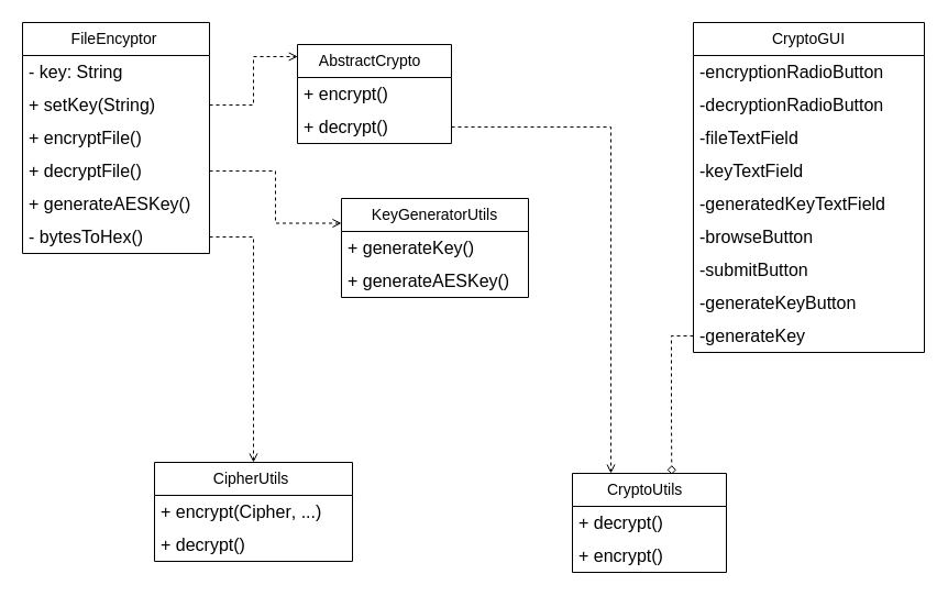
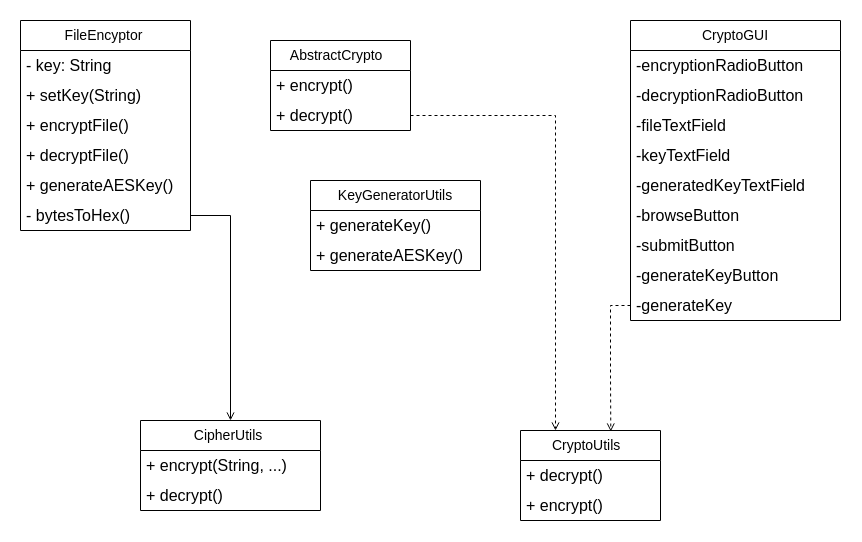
  <mxCell id="0" />
  <mxCell id="1" parent="0" />
  <mxCell id="2" value="&lt;font style=&quot;font-size: 14px;&quot;&gt;FileEncyptor&lt;/font&gt;" style="swimlane;fontStyle=0;childLayout=stackLayout;horizontal=1;startSize=30;horizontalStack=0;resizeParent=1;resizeParentMax=0;resizeLast=0;collapsible=1;marginBottom=0;whiteSpace=wrap;html=1;spacingRight=3;" vertex="1" parent="1"><mxGeometry width="170" height="210" as="geometry" x="20" y="20" /></mxCell>
  <mxCell id="3" value="&lt;font style=&quot;font-size: 16px;&quot;&gt;- &lt;span style=&quot;line-height: 106%; font-family: Calibri, sans-serif;&quot; lang=&quot;EN-US&quot;&gt;key&lt;/span&gt;&lt;span style=&quot;font-family: Calibri, sans-serif;&quot;&gt;: &lt;/span&gt;&lt;span style=&quot;line-height: 106%; font-family: Calibri, sans-serif;&quot; lang=&quot;EN-US&quot;&gt;String&lt;/span&gt;&lt;span style=&quot;font-family: Calibri, sans-serif;&quot;&gt;&amp;nbsp; &amp;nbsp; &amp;nbsp;&lt;/span&gt;&lt;/font&gt;" style="text;strokeColor=none;fillColor=none;align=left;verticalAlign=middle;spacingLeft=4;spacingRight=4;overflow=hidden;points=[[0,0.5],[1,0.5]];portConstraint=eastwest;rotatable=0;whiteSpace=wrap;html=1;" vertex="1" parent="2"><mxGeometry y="30" width="170" height="30" as="geometry" /></mxCell>
  <mxCell id="4" value="&lt;font style=&quot;font-size: 16px;&quot;&gt;+ &lt;span style=&quot;line-height: 106%; font-family: Calibri, sans-serif;&quot; lang=&quot;EN-US&quot;&gt;setKey&lt;/span&gt;&lt;span style=&quot;font-family: Calibri, sans-serif;&quot;&gt;(&lt;/span&gt;&lt;span style=&quot;line-height: 106%; font-family: Calibri, sans-serif;&quot; lang=&quot;EN-US&quot;&gt;String&lt;/span&gt;&lt;span style=&quot;font-family: Calibri, sans-serif;&quot;&gt;)&amp;nbsp;&amp;nbsp;&lt;/span&gt;&lt;/font&gt;" style="text;strokeColor=none;fillColor=none;align=left;verticalAlign=middle;spacingLeft=4;spacingRight=4;overflow=hidden;points=[[0,0.5],[1,0.5]];portConstraint=eastwest;rotatable=0;whiteSpace=wrap;html=1;" vertex="1" parent="2"><mxGeometry y="60" width="170" height="30" as="geometry" /></mxCell>
  <mxCell id="5" value="&lt;font style=&quot;font-size: 16px;&quot;&gt;+ &lt;span style=&quot;line-height: 106%; font-family: Calibri, sans-serif;&quot; lang=&quot;EN-US&quot;&gt;encryptFile&lt;/span&gt;&lt;span style=&quot;font-family: Calibri, sans-serif;&quot;&gt;()&amp;nbsp; &amp;nbsp;&lt;/span&gt;&lt;/font&gt;" style="text;strokeColor=none;fillColor=none;align=left;verticalAlign=middle;spacingLeft=4;spacingRight=4;overflow=hidden;points=[[0,0.5],[1,0.5]];portConstraint=eastwest;rotatable=0;whiteSpace=wrap;html=1;" vertex="1" parent="2"><mxGeometry y="90" width="170" height="30" as="geometry" /></mxCell>
  <mxCell id="6" value="&lt;font style=&quot;font-size: 16px;&quot;&gt;+ &lt;span style=&quot;line-height: 106%; font-family: Calibri, sans-serif;&quot; lang=&quot;EN-US&quot;&gt;decryptFile&lt;/span&gt;&lt;span style=&quot;font-family: Calibri, sans-serif;&quot;&gt;()&amp;nbsp; &amp;nbsp;&lt;/span&gt;&lt;/font&gt;" style="text;strokeColor=none;fillColor=none;align=left;verticalAlign=middle;spacingLeft=4;spacingRight=4;overflow=hidden;points=[[0,0.5],[1,0.5]];portConstraint=eastwest;rotatable=0;whiteSpace=wrap;html=1;" vertex="1" parent="2"><mxGeometry y="120" width="170" height="30" as="geometry" /></mxCell>
  <mxCell id="7" value="&lt;font style=&quot;font-size: 16px;&quot;&gt;+ &lt;span style=&quot;line-height: 106%; font-family: Calibri, sans-serif;&quot; lang=&quot;EN-US&quot;&gt;generateAESKey()&lt;/span&gt;&lt;/font&gt;" style="text;strokeColor=none;fillColor=none;align=left;verticalAlign=middle;spacingLeft=4;spacingRight=4;overflow=hidden;points=[[0,0.5],[1,0.5]];portConstraint=eastwest;rotatable=0;whiteSpace=wrap;html=1;" vertex="1" parent="2"><mxGeometry y="150" width="170" height="30" as="geometry" /></mxCell>
  <mxCell id="8" value="&lt;font style=&quot;font-size: 16px;&quot;&gt;- &lt;span style=&quot;line-height: 106%; font-family: Calibri, sans-serif;&quot; lang=&quot;EN-US&quot;&gt;bytesToHex&lt;/span&gt;&lt;span style=&quot;font-family: Calibri, sans-serif;&quot;&gt;()&lt;/span&gt;&lt;/font&gt;" style="text;strokeColor=none;fillColor=none;align=left;verticalAlign=middle;spacingLeft=4;spacingRight=4;overflow=hidden;points=[[0,0.5],[1,0.5]];portConstraint=eastwest;rotatable=0;whiteSpace=wrap;html=1;" vertex="1" parent="2"><mxGeometry y="180" width="170" height="30" as="geometry" /></mxCell>
  <mxCell id="9" value="&lt;font style=&quot;font-size: 14px;&quot;&gt;KeyGeneratorUtils   &lt;/font&gt;" style="swimlane;fontStyle=0;childLayout=stackLayout;horizontal=1;startSize=30;horizontalStack=0;resizeParent=1;resizeParentMax=0;resizeLast=0;collapsible=1;marginBottom=0;whiteSpace=wrap;html=1;" vertex="1" parent="1"><mxGeometry x="310" y="180" width="170" height="90" as="geometry" /></mxCell>
  <mxCell id="10" value="&lt;font style=&quot;font-size: 16px;&quot;&gt;+ generateKey()&lt;/font&gt;" style="text;strokeColor=none;fillColor=none;align=left;verticalAlign=middle;spacingLeft=4;spacingRight=4;overflow=hidden;points=[[0,0.5],[1,0.5]];portConstraint=eastwest;rotatable=0;whiteSpace=wrap;html=1;" vertex="1" parent="9"><mxGeometry y="30" width="170" height="30" as="geometry" /></mxCell>
  <mxCell id="11" value="&lt;font style=&quot;font-size: 16px;&quot;&gt;+ generateAESKey()&lt;/font&gt;" style="text;strokeColor=none;fillColor=none;align=left;verticalAlign=middle;spacingLeft=4;spacingRight=4;overflow=hidden;points=[[0,0.5],[1,0.5]];portConstraint=eastwest;rotatable=0;whiteSpace=wrap;html=1;" vertex="1" parent="9"><mxGeometry y="60" width="170" height="30" as="geometry" /></mxCell>
  <mxCell id="12" value="&lt;font style=&quot;font-size: 14px;&quot;&gt;CryptoUtils&amp;nbsp;&amp;nbsp;&lt;/font&gt;" style="swimlane;fontStyle=0;childLayout=stackLayout;horizontal=1;startSize=30;horizontalStack=0;resizeParent=1;resizeParentMax=0;resizeLast=0;collapsible=1;marginBottom=0;whiteSpace=wrap;html=1;" vertex="1" parent="1"><mxGeometry x="520" y="430" width="140" height="90" as="geometry" /></mxCell>
  <mxCell id="13" value="&lt;font style=&quot;font-size: 16px;&quot;&gt;+ decrypt()&lt;/font&gt;" style="text;strokeColor=none;fillColor=none;align=left;verticalAlign=middle;spacingLeft=4;spacingRight=4;overflow=hidden;points=[[0,0.5],[1,0.5]];portConstraint=eastwest;rotatable=0;whiteSpace=wrap;html=1;" vertex="1" parent="12"><mxGeometry y="30" width="140" height="30" as="geometry" /></mxCell>
  <mxCell id="14" value="&lt;font style=&quot;font-size: 16px;&quot;&gt;+&amp;nbsp;encrypt()&lt;/font&gt;" style="text;strokeColor=none;fillColor=none;align=left;verticalAlign=middle;spacingLeft=4;spacingRight=4;overflow=hidden;points=[[0,0.5],[1,0.5]];portConstraint=eastwest;rotatable=0;whiteSpace=wrap;html=1;" vertex="1" parent="12"><mxGeometry y="60" width="140" height="30" as="geometry" /></mxCell>
  <mxCell id="15" value="&lt;font style=&quot;font-size: 14px;&quot;&gt;CryptoGUI&lt;/font&gt;" style="swimlane;fontStyle=0;childLayout=stackLayout;horizontal=1;startSize=30;horizontalStack=0;resizeParent=1;resizeParentMax=0;resizeLast=0;collapsible=1;marginBottom=0;whiteSpace=wrap;html=1;" vertex="1" parent="1"><mxGeometry x="630" width="210" height="300" as="geometry" y="20" /></mxCell>
  <mxCell id="16" value="&lt;font style=&quot;font-size: 16px;&quot;&gt;-encryptionRadioButton&lt;/font&gt;" style="text;strokeColor=none;fillColor=none;align=left;verticalAlign=middle;spacingLeft=4;spacingRight=4;overflow=hidden;points=[[0,0.5],[1,0.5]];portConstraint=eastwest;rotatable=0;whiteSpace=wrap;html=1;" vertex="1" parent="15"><mxGeometry y="30" width="210" height="30" as="geometry" /></mxCell>
  <mxCell id="17" value="&lt;font style=&quot;font-size: 16px;&quot;&gt;-&lt;font style=&quot;font-size: 16px;&quot;&gt;decryptionRadioButton&lt;/font&gt;&lt;/font&gt;" style="text;strokeColor=none;fillColor=none;align=left;verticalAlign=middle;spacingLeft=4;spacingRight=4;overflow=hidden;points=[[0,0.5],[1,0.5]];portConstraint=eastwest;rotatable=0;whiteSpace=wrap;html=1;" vertex="1" parent="15"><mxGeometry y="60" width="210" height="30" as="geometry" /></mxCell>
  <mxCell id="18" value="&lt;font style=&quot;font-size: 16px;&quot;&gt;-fileTextField&lt;span style=&quot;line-height: 106%; font-family: Calibri, sans-serif;&quot;&gt;&amp;nbsp; &amp;nbsp; &amp;nbsp; &amp;nbsp;&amp;nbsp;&lt;/span&gt;&lt;/font&gt;" style="text;strokeColor=none;fillColor=none;align=left;verticalAlign=middle;spacingLeft=4;spacingRight=4;overflow=hidden;points=[[0,0.5],[1,0.5]];portConstraint=eastwest;rotatable=0;whiteSpace=wrap;html=1;" vertex="1" parent="15"><mxGeometry y="90" width="210" height="30" as="geometry" /></mxCell>
  <mxCell id="19" value="&lt;font style=&quot;font-size: 16px;&quot;&gt;-keyTextField&lt;span style=&quot;line-height: 106%; font-family: Calibri, sans-serif;&quot;&gt;&amp;nbsp; &amp;nbsp; &amp;nbsp; &amp;nbsp; &amp;nbsp;&lt;/span&gt;&lt;/font&gt;" style="text;strokeColor=none;fillColor=none;align=left;verticalAlign=middle;spacingLeft=4;spacingRight=4;overflow=hidden;points=[[0,0.5],[1,0.5]];portConstraint=eastwest;rotatable=0;whiteSpace=wrap;html=1;" vertex="1" parent="15"><mxGeometry y="120" width="210" height="30" as="geometry" /></mxCell>
  <mxCell id="20" value="&lt;font style=&quot;font-size: 16px;&quot;&gt;-generatedKeyTextField&lt;/font&gt;" style="text;strokeColor=none;fillColor=none;align=left;verticalAlign=middle;spacingLeft=4;spacingRight=4;overflow=hidden;points=[[0,0.5],[1,0.5]];portConstraint=eastwest;rotatable=0;whiteSpace=wrap;html=1;" vertex="1" parent="15"><mxGeometry y="150" width="210" height="30" as="geometry" /></mxCell>
  <mxCell id="21" value="&lt;font style=&quot;font-size: 16px;&quot;&gt;-browseButton&lt;span style=&quot;line-height: 106%; font-family: Calibri, sans-serif;&quot;&gt;&amp;nbsp; &amp;nbsp; &amp;nbsp; &amp;nbsp; &amp;nbsp;&lt;/span&gt;&lt;/font&gt;" style="text;strokeColor=none;fillColor=none;align=left;verticalAlign=middle;spacingLeft=4;spacingRight=4;overflow=hidden;points=[[0,0.5],[1,0.5]];portConstraint=eastwest;rotatable=0;whiteSpace=wrap;html=1;" vertex="1" parent="15"><mxGeometry y="180" width="210" height="30" as="geometry" /></mxCell>
  <mxCell id="22" value="&lt;font style=&quot;font-size: 16px;&quot;&gt;-submitButton&lt;span style=&quot;line-height: 106%; font-family: Calibri, sans-serif;&quot;&gt;&amp;nbsp; &amp;nbsp; &amp;nbsp; &amp;nbsp; &amp;nbsp;&lt;/span&gt;&lt;/font&gt;" style="text;strokeColor=none;fillColor=none;align=left;verticalAlign=middle;spacingLeft=4;spacingRight=4;overflow=hidden;points=[[0,0.5],[1,0.5]];portConstraint=eastwest;rotatable=0;whiteSpace=wrap;html=1;" vertex="1" parent="15"><mxGeometry y="210" width="210" height="30" as="geometry" /></mxCell>
  <mxCell id="23" value="&lt;font style=&quot;font-size: 16px;&quot;&gt;-generateKeyButton&lt;span style=&quot;line-height: 106%; font-family: Calibri, sans-serif;&quot;&gt;&amp;nbsp; &amp;nbsp;&amp;nbsp;&lt;/span&gt;&lt;/font&gt;" style="text;strokeColor=none;fillColor=none;align=left;verticalAlign=middle;spacingLeft=4;spacingRight=4;overflow=hidden;points=[[0,0.5],[1,0.5]];portConstraint=eastwest;rotatable=0;whiteSpace=wrap;html=1;" vertex="1" parent="15"><mxGeometry y="240" width="210" height="30" as="geometry" /></mxCell>
  <mxCell id="24" value="&lt;font style=&quot;font-size: 16px;&quot;&gt;-generateKey&lt;span style=&quot;line-height: 106%; font-family: Calibri, sans-serif;&quot;&gt;&amp;nbsp; &amp;nbsp; &amp;nbsp; &amp;nbsp; &amp;nbsp;&amp;nbsp;&lt;/span&gt;&lt;/font&gt;" style="text;strokeColor=none;fillColor=none;align=left;verticalAlign=middle;spacingLeft=4;spacingRight=4;overflow=hidden;points=[[0,0.5],[1,0.5]];portConstraint=eastwest;rotatable=0;whiteSpace=wrap;html=1;" vertex="1" parent="15"><mxGeometry y="270" width="210" height="30" as="geometry" /></mxCell>
  <mxCell id="25" value="&lt;font style=&quot;font-size: 14px;&quot;&gt;AbstractCrypto&amp;nbsp;&amp;nbsp;&lt;/font&gt;" style="swimlane;fontStyle=0;childLayout=stackLayout;horizontal=1;startSize=30;horizontalStack=0;resizeParent=1;resizeParentMax=0;resizeLast=0;collapsible=1;marginBottom=0;whiteSpace=wrap;html=1;" vertex="1" parent="1"><mxGeometry x="270" y="40" width="140" height="90" as="geometry" /></mxCell>
  <mxCell id="26" value="&lt;font style=&quot;font-size: 16px;&quot;&gt;+&amp;nbsp;encrypt()&lt;/font&gt;" style="text;strokeColor=none;fillColor=none;align=left;verticalAlign=middle;spacingLeft=4;spacingRight=4;overflow=hidden;points=[[0,0.5],[1,0.5]];portConstraint=eastwest;rotatable=0;whiteSpace=wrap;html=1;" vertex="1" parent="25"><mxGeometry y="30" width="140" height="30" as="geometry" /></mxCell>
  <mxCell id="27" value="&lt;font style=&quot;font-size: 16px;&quot;&gt;+ decrypt()&lt;/font&gt;" style="text;strokeColor=none;fillColor=none;align=left;verticalAlign=middle;spacingLeft=4;spacingRight=4;overflow=hidden;points=[[0,0.5],[1,0.5]];portConstraint=eastwest;rotatable=0;whiteSpace=wrap;html=1;" vertex="1" parent="25"><mxGeometry y="60" width="140" height="30" as="geometry" /></mxCell>
  <mxCell id="28" value="&lt;font style=&quot;font-size: 14px;&quot;&gt;CipherUtils&lt;span style=&quot;line-height: 106%; font-family: Calibri, sans-serif;&quot;&gt;&amp;nbsp;&lt;/span&gt;&lt;/font&gt;" style="swimlane;fontStyle=0;childLayout=stackLayout;horizontal=1;startSize=30;horizontalStack=0;resizeParent=1;resizeParentMax=0;resizeLast=0;collapsible=1;marginBottom=0;whiteSpace=wrap;html=1;" vertex="1" parent="1"><mxGeometry x="140" y="420" width="180" height="90" as="geometry" /></mxCell>
- <mxCell id="29" value="&lt;font style=&quot;font-size: 16px;&quot;&gt;+ &lt;span style=&quot;line-height: 106%; font-family: Calibri, sans-serif;&quot; lang=&quot;EN-US&quot;&gt;encrypt&lt;/span&gt;&lt;span style=&quot;font-family: Calibri, sans-serif;&quot;&gt;(&lt;/span&gt;&lt;span style=&quot;line-height: 106%; font-family: Calibri, sans-serif;&quot; lang=&quot;EN-US&quot;&gt;Cipher&lt;/span&gt;&lt;span style=&quot;font-family: Calibri, sans-serif;&quot;&gt;, ...)&amp;nbsp;&lt;/span&gt;&lt;/font&gt;" style="text;strokeColor=none;fillColor=none;align=left;verticalAlign=middle;spacingLeft=4;spacingRight=4;overflow=hidden;points=[[0,0.5],[1,0.5]];portConstraint=eastwest;rotatable=0;whiteSpace=wrap;html=1;" vertex="1" parent="28"><mxGeometry y="30" width="180" height="30" as="geometry" /></mxCell>
+ <mxCell id="29" value="&lt;font style=&quot;font-size: 16px;&quot;&gt;+ &lt;span style=&quot;line-height: 106%; font-family: Calibri, sans-serif;&quot; lang=&quot;EN-US&quot;&gt;encrypt&lt;/span&gt;&lt;span style=&quot;font-family: Calibri, sans-serif;&quot;&gt;(&lt;/span&gt;&lt;span style=&quot;line-height: 106%; font-family: Calibri, sans-serif;&quot; lang=&quot;EN-US&quot;&gt;String&lt;/span&gt;&lt;span style=&quot;font-family: Calibri, sans-serif;&quot;&gt;, ...)&amp;nbsp;&lt;/span&gt;&lt;/font&gt;" style="text;strokeColor=none;fillColor=none;align=left;verticalAlign=middle;spacingLeft=4;spacingRight=4;overflow=hidden;points=[[0,0.5],[1,0.5]];portConstraint=eastwest;rotatable=0;whiteSpace=wrap;html=1;" vertex="1" parent="28"><mxGeometry y="30" width="180" height="30" as="geometry" /></mxCell>
  <mxCell id="30" value="&lt;font style=&quot;font-size: 16px;&quot;&gt;+ decrypt()&lt;/font&gt;" style="text;strokeColor=none;fillColor=none;align=left;verticalAlign=middle;spacingLeft=4;spacingRight=4;overflow=hidden;points=[[0,0.5],[1,0.5]];portConstraint=eastwest;rotatable=0;whiteSpace=wrap;html=1;" vertex="1" parent="28"><mxGeometry y="60" width="180" height="30" as="geometry" /></mxCell>
- <mxCell id="31" style="edgeStyle=orthogonalEdgeStyle;rounded=0;orthogonalLoop=1;jettySize=auto;html=1;exitX=1;exitY=0.5;exitDx=0;exitDy=0;entryX=0;entryY=0.25;entryDx=0;entryDy=0;dashed=1;endArrow=open;endFill=0;" edge="1" parent="1" source="6" target="9"><mxGeometry relative="1" as="geometry" /></mxCell>
- <mxCell id="32" style="edgeStyle=orthogonalEdgeStyle;rounded=0;orthogonalLoop=1;jettySize=auto;html=1;exitX=1;exitY=0.5;exitDx=0;exitDy=0;entryX=0.002;entryY=0.122;entryDx=0;entryDy=0;entryPerimeter=0;dashed=1;endArrow=open;endFill=0;" edge="1" parent="1" source="4" target="25"><mxGeometry relative="1" as="geometry" /></mxCell>
- <mxCell id="33" style="edgeStyle=orthogonalEdgeStyle;rounded=0;orthogonalLoop=1;jettySize=auto;html=1;exitX=1;exitY=0.5;exitDx=0;exitDy=0;entryX=0.5;entryY=0;entryDx=0;entryDy=0;endArrow=open;endFill=0;dashed=1;" edge="1" parent="1" source="8" target="28"><mxGeometry relative="1" as="geometry" /></mxCell>
- <mxCell id="34" style="edgeStyle=orthogonalEdgeStyle;rounded=0;orthogonalLoop=1;jettySize=auto;html=1;exitX=0;exitY=0.5;exitDx=0;exitDy=0;entryX=0.645;entryY=0.011;entryDx=0;entryDy=0;entryPerimeter=0;endArrow=diamond;endFill=0;dashed=1;" edge="1" parent="1" source="24" target="12"><mxGeometry relative="1" as="geometry" /></mxCell>
+ <mxCell id="33" style="edgeStyle=orthogonalEdgeStyle;rounded=0;orthogonalLoop=1;jettySize=auto;html=1;exitX=1;exitY=0.5;exitDx=0;exitDy=0;entryX=0.5;entryY=0;entryDx=0;entryDy=0;endArrow=open;endFill=0;dashed=0;" edge="1" parent="1" source="8" target="28"><mxGeometry relative="1" as="geometry" /></mxCell>
+ <mxCell id="34" style="edgeStyle=orthogonalEdgeStyle;rounded=0;orthogonalLoop=1;jettySize=auto;html=1;exitX=0;exitY=0.5;exitDx=0;exitDy=0;entryX=0.645;entryY=0.011;entryDx=0;entryDy=0;entryPerimeter=0;endArrow=open;endFill=0;dashed=1;" edge="1" parent="1" source="24" target="12"><mxGeometry relative="1" as="geometry" /></mxCell>
  <mxCell id="35" style="edgeStyle=orthogonalEdgeStyle;rounded=0;orthogonalLoop=1;jettySize=auto;html=1;exitX=1;exitY=0.5;exitDx=0;exitDy=0;entryX=0.25;entryY=0;entryDx=0;entryDy=0;endArrow=open;endFill=0;dashed=1;" edge="1" parent="1" source="27" target="12"><mxGeometry relative="1" as="geometry" /></mxCell>
